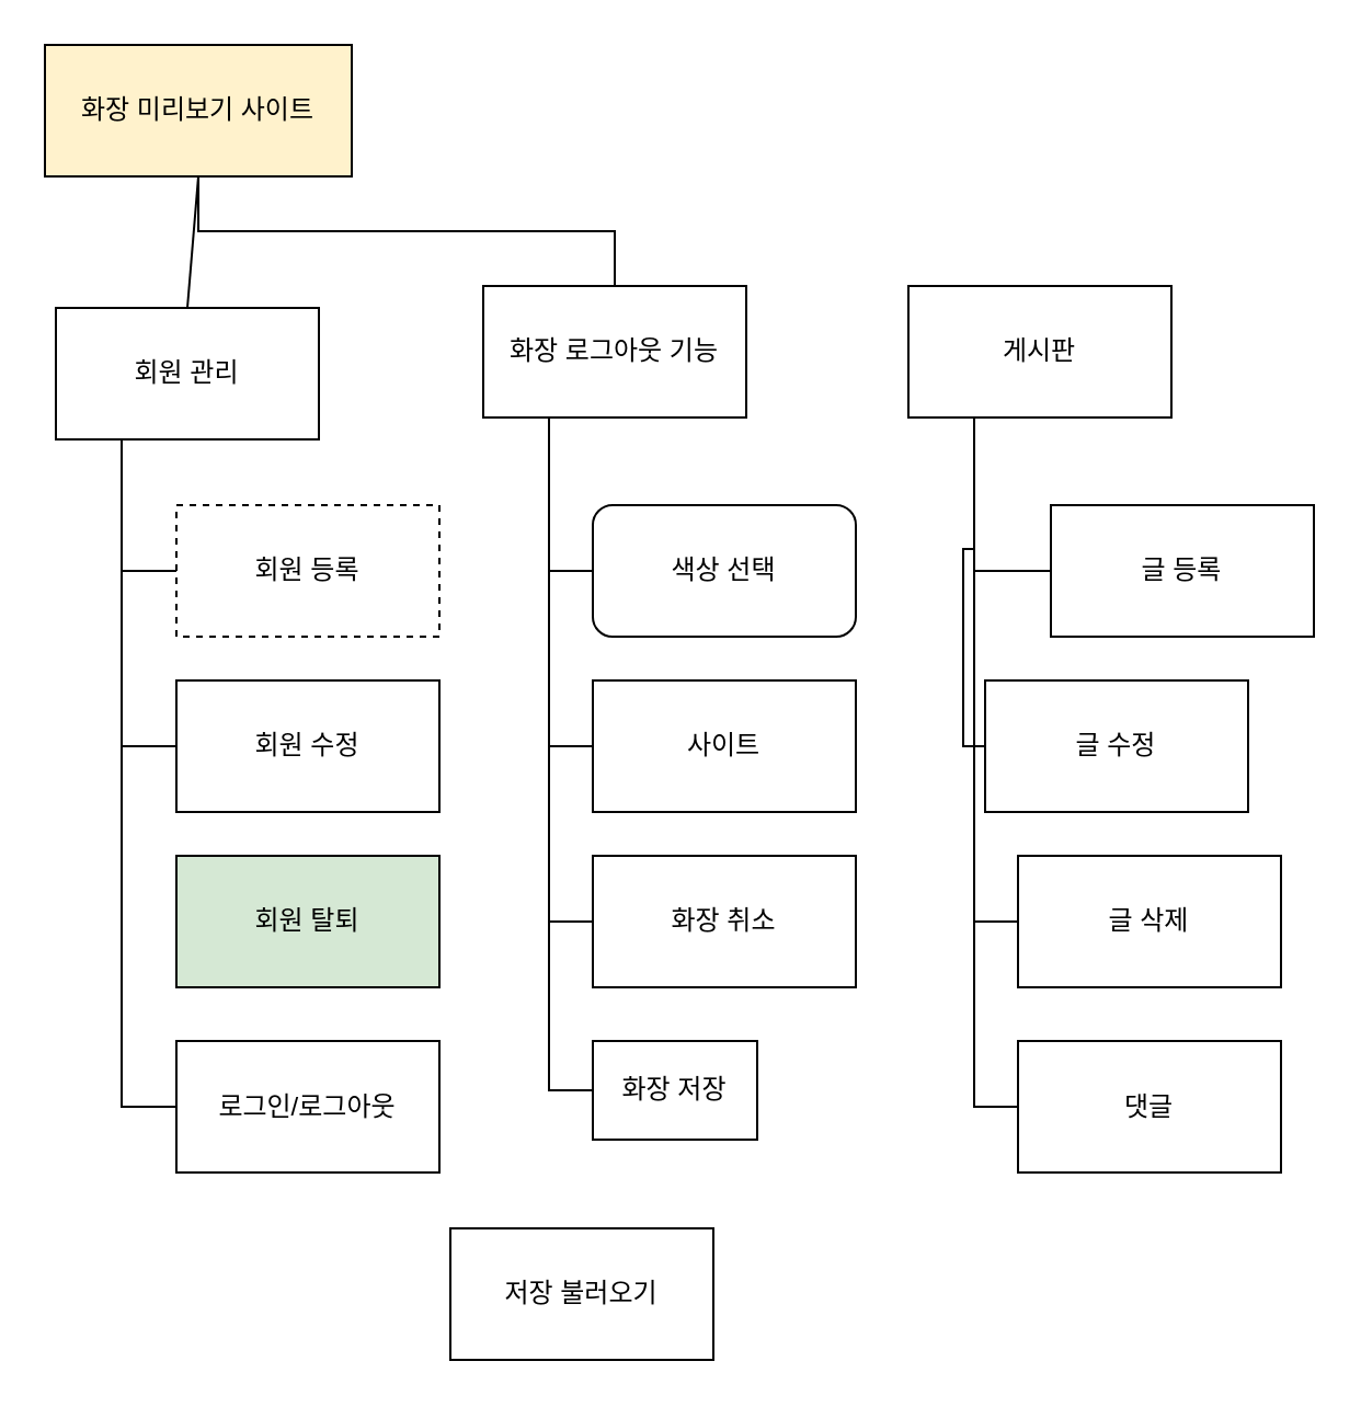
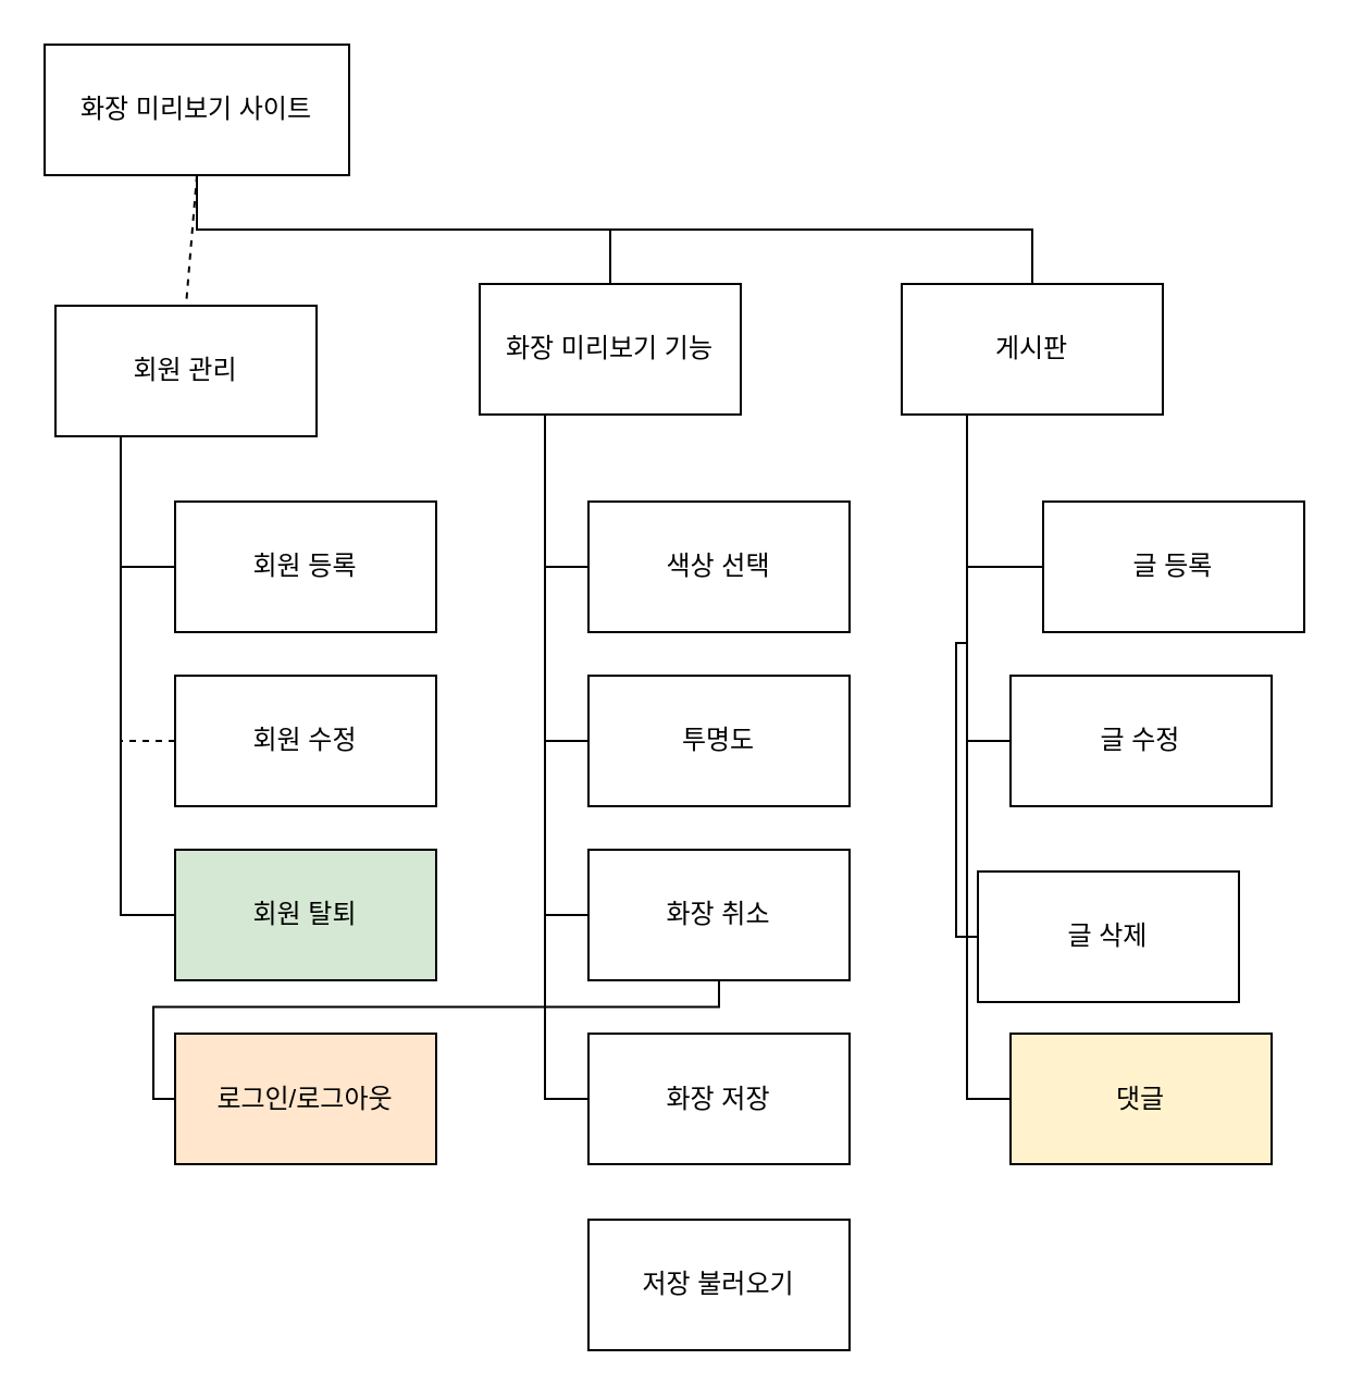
  <mxCell id="0" />
  <mxCell id="1" parent="0" />
- <mxCell id="2" value="&lt;font style=&quot;vertical-align: inherit;&quot;&gt;&lt;font style=&quot;vertical-align: inherit;&quot;&gt;화장 미리보기 사이트&lt;/font&gt;&lt;/font&gt;" style="rounded=0;whiteSpace=wrap;html=1;fillColor=#fff2cc;" vertex="1" parent="1"><mxGeometry x="20" y="20" width="140" height="60" as="geometry" /></mxCell>
+ <mxCell id="2" value="&lt;font style=&quot;vertical-align: inherit;&quot;&gt;&lt;font style=&quot;vertical-align: inherit;&quot;&gt;화장 미리보기 사이트&lt;/font&gt;&lt;/font&gt;" style="rounded=0;whiteSpace=wrap;html=1;" vertex="1" parent="1"><mxGeometry x="20" y="20" width="140" height="60" as="geometry" /></mxCell>
  <mxCell id="3" value="&lt;font style=&quot;vertical-align: inherit;&quot;&gt;&lt;font style=&quot;vertical-align: inherit;&quot;&gt;회원 관리&lt;/font&gt;&lt;/font&gt;" style="rounded=0;whiteSpace=wrap;html=1;" vertex="1" parent="1"><mxGeometry x="25" y="140" width="120" height="60" as="geometry" /></mxCell>
- <mxCell id="4" value="&lt;font style=&quot;vertical-align: inherit;&quot;&gt;&lt;font style=&quot;vertical-align: inherit;&quot;&gt;&lt;font style=&quot;vertical-align: inherit;&quot;&gt;&lt;font style=&quot;vertical-align: inherit;&quot;&gt;회원 등록&lt;/font&gt;&lt;/font&gt;&lt;/font&gt;&lt;/font&gt;" style="rounded=0;whiteSpace=wrap;html=1;dashed=1;" vertex="1" parent="1"><mxGeometry x="80" y="230" width="120" height="60" as="geometry" /></mxCell>
+ <mxCell id="4" value="&lt;font style=&quot;vertical-align: inherit;&quot;&gt;&lt;font style=&quot;vertical-align: inherit;&quot;&gt;&lt;font style=&quot;vertical-align: inherit;&quot;&gt;&lt;font style=&quot;vertical-align: inherit;&quot;&gt;회원 등록&lt;/font&gt;&lt;/font&gt;&lt;/font&gt;&lt;/font&gt;" style="rounded=0;whiteSpace=wrap;html=1;" vertex="1" parent="1"><mxGeometry x="80" y="230" width="120" height="60" as="geometry" /></mxCell>
  <mxCell id="5" value="&lt;font style=&quot;vertical-align: inherit;&quot;&gt;&lt;font style=&quot;vertical-align: inherit;&quot;&gt;&lt;font style=&quot;vertical-align: inherit;&quot;&gt;&lt;font style=&quot;vertical-align: inherit;&quot;&gt;&lt;font style=&quot;vertical-align: inherit;&quot;&gt;&lt;font style=&quot;vertical-align: inherit;&quot;&gt;회원 수정&lt;/font&gt;&lt;/font&gt;&lt;/font&gt;&lt;/font&gt;&lt;/font&gt;&lt;/font&gt;" style="rounded=0;whiteSpace=wrap;html=1;" vertex="1" parent="1"><mxGeometry x="80" y="310" width="120" height="60" as="geometry" /></mxCell>
  <mxCell id="6" value="&lt;font style=&quot;vertical-align: inherit;&quot;&gt;&lt;font style=&quot;vertical-align: inherit;&quot;&gt;&lt;font style=&quot;vertical-align: inherit;&quot;&gt;&lt;font style=&quot;vertical-align: inherit;&quot;&gt;&lt;font style=&quot;vertical-align: inherit;&quot;&gt;&lt;font style=&quot;vertical-align: inherit;&quot;&gt;&lt;font style=&quot;vertical-align: inherit;&quot;&gt;&lt;font style=&quot;vertical-align: inherit;&quot;&gt;회원 탈퇴&lt;/font&gt;&lt;/font&gt;&lt;/font&gt;&lt;/font&gt;&lt;/font&gt;&lt;/font&gt;&lt;/font&gt;&lt;/font&gt;" style="rounded=0;whiteSpace=wrap;html=1;fillColor=#d5e8d4;" vertex="1" parent="1"><mxGeometry x="80" y="390" width="120" height="60" as="geometry" /></mxCell>
- <mxCell id="7" value="&lt;font style=&quot;vertical-align: inherit;&quot;&gt;&lt;font style=&quot;vertical-align: inherit;&quot;&gt;로그인/로그아웃&lt;/font&gt;&lt;/font&gt;" style="rounded=0;whiteSpace=wrap;html=1;" vertex="1" parent="1"><mxGeometry x="80" y="474.5" width="120" height="60" as="geometry" /></mxCell>
- <mxCell id="8" value="화장 로그아웃 기능" style="rounded=0;whiteSpace=wrap;html=1;" vertex="1" parent="1"><mxGeometry x="220" y="130" width="120" height="60" as="geometry" /></mxCell>
- <mxCell id="9" value="&lt;font style=&quot;vertical-align: inherit;&quot;&gt;&lt;font style=&quot;vertical-align: inherit;&quot;&gt;&lt;font style=&quot;vertical-align: inherit;&quot;&gt;&lt;font style=&quot;vertical-align: inherit;&quot;&gt;색상 선택&lt;/font&gt;&lt;/font&gt;&lt;/font&gt;&lt;/font&gt;" style="whiteSpace=wrap;html=1;rounded=1;" vertex="1" parent="1"><mxGeometry x="270" y="230" width="120" height="60" as="geometry" /></mxCell>
- <mxCell id="10" value="&lt;font style=&quot;vertical-align: inherit;&quot;&gt;&lt;font style=&quot;vertical-align: inherit;&quot;&gt;&lt;font style=&quot;vertical-align: inherit;&quot;&gt;&lt;font style=&quot;vertical-align: inherit;&quot;&gt;&lt;font style=&quot;vertical-align: inherit;&quot;&gt;&lt;font style=&quot;vertical-align: inherit;&quot;&gt;사이트&lt;/font&gt;&lt;/font&gt;&lt;/font&gt;&lt;/font&gt;&lt;/font&gt;&lt;/font&gt;" style="rounded=0;whiteSpace=wrap;html=1;" vertex="1" parent="1"><mxGeometry x="270" y="310" width="120" height="60" as="geometry" /></mxCell>
+ <mxCell id="7" value="&lt;font style=&quot;vertical-align: inherit;&quot;&gt;&lt;font style=&quot;vertical-align: inherit;&quot;&gt;로그인/로그아웃&lt;/font&gt;&lt;/font&gt;" style="rounded=0;whiteSpace=wrap;html=1;fillColor=#ffe6cc;" vertex="1" parent="1"><mxGeometry x="80" y="474.5" width="120" height="60" as="geometry" /></mxCell>
+ <mxCell id="8" value="화장 미리보기 기능" style="rounded=0;whiteSpace=wrap;html=1;" vertex="1" parent="1"><mxGeometry x="220" y="130" width="120" height="60" as="geometry" /></mxCell>
+ <mxCell id="9" value="&lt;font style=&quot;vertical-align: inherit;&quot;&gt;&lt;font style=&quot;vertical-align: inherit;&quot;&gt;&lt;font style=&quot;vertical-align: inherit;&quot;&gt;&lt;font style=&quot;vertical-align: inherit;&quot;&gt;색상 선택&lt;/font&gt;&lt;/font&gt;&lt;/font&gt;&lt;/font&gt;" style="rounded=0;whiteSpace=wrap;html=1;" vertex="1" parent="1"><mxGeometry x="270" y="230" width="120" height="60" as="geometry" /></mxCell>
+ <mxCell id="10" value="&lt;font style=&quot;vertical-align: inherit;&quot;&gt;&lt;font style=&quot;vertical-align: inherit;&quot;&gt;&lt;font style=&quot;vertical-align: inherit;&quot;&gt;&lt;font style=&quot;vertical-align: inherit;&quot;&gt;&lt;font style=&quot;vertical-align: inherit;&quot;&gt;&lt;font style=&quot;vertical-align: inherit;&quot;&gt;투명도&lt;/font&gt;&lt;/font&gt;&lt;/font&gt;&lt;/font&gt;&lt;/font&gt;&lt;/font&gt;" style="rounded=0;whiteSpace=wrap;html=1;" vertex="1" parent="1"><mxGeometry x="270" y="310" width="120" height="60" as="geometry" /></mxCell>
  <mxCell id="11" value="&lt;font style=&quot;vertical-align: inherit;&quot;&gt;&lt;font style=&quot;vertical-align: inherit;&quot;&gt;&lt;font style=&quot;vertical-align: inherit;&quot;&gt;&lt;font style=&quot;vertical-align: inherit;&quot;&gt;&lt;font style=&quot;vertical-align: inherit;&quot;&gt;&lt;font style=&quot;vertical-align: inherit;&quot;&gt;&lt;font style=&quot;vertical-align: inherit;&quot;&gt;&lt;font style=&quot;vertical-align: inherit;&quot;&gt;화장 취소&lt;/font&gt;&lt;/font&gt;&lt;/font&gt;&lt;/font&gt;&lt;/font&gt;&lt;/font&gt;&lt;/font&gt;&lt;/font&gt;" style="rounded=0;whiteSpace=wrap;html=1;" vertex="1" parent="1"><mxGeometry x="270" y="390" width="120" height="60" as="geometry" /></mxCell>
- <mxCell id="12" value="&lt;font style=&quot;vertical-align: inherit;&quot;&gt;&lt;font style=&quot;vertical-align: inherit;&quot;&gt;화장 저장&lt;/font&gt;&lt;/font&gt;" style="rounded=0;whiteSpace=wrap;html=1;" vertex="1" parent="1"><mxGeometry x="270" y="474.5" width="75" height="45" as="geometry" /></mxCell>
+ <mxCell id="12" value="&lt;font style=&quot;vertical-align: inherit;&quot;&gt;&lt;font style=&quot;vertical-align: inherit;&quot;&gt;화장 저장&lt;/font&gt;&lt;/font&gt;" style="rounded=0;whiteSpace=wrap;html=1;" vertex="1" parent="1"><mxGeometry x="270" y="474.5" width="120" height="60" as="geometry" /></mxCell>
  <mxCell id="13" value="&lt;font style=&quot;vertical-align: inherit;&quot;&gt;&lt;font style=&quot;vertical-align: inherit;&quot;&gt;게시판&lt;/font&gt;&lt;/font&gt;" style="rounded=0;whiteSpace=wrap;html=1;" vertex="1" parent="1"><mxGeometry x="414" y="130" width="120" height="60" as="geometry" /></mxCell>
  <mxCell id="14" value="글 등록" style="rounded=0;whiteSpace=wrap;html=1;" vertex="1" parent="1"><mxGeometry x="479" y="230" width="120" height="60" as="geometry" /></mxCell>
- <mxCell id="15" value="&lt;font style=&quot;vertical-align: inherit;&quot;&gt;&lt;font style=&quot;vertical-align: inherit;&quot;&gt;&lt;font style=&quot;vertical-align: inherit;&quot;&gt;&lt;font style=&quot;vertical-align: inherit;&quot;&gt;&lt;font style=&quot;vertical-align: inherit;&quot;&gt;&lt;font style=&quot;vertical-align: inherit;&quot;&gt;글 수정&lt;/font&gt;&lt;/font&gt;&lt;/font&gt;&lt;/font&gt;&lt;/font&gt;&lt;/font&gt;" style="rounded=0;whiteSpace=wrap;html=1;" vertex="1" parent="1"><mxGeometry x="449" y="310" width="120" height="60" as="geometry" /></mxCell>
- <mxCell id="16" value="&lt;font style=&quot;vertical-align: inherit;&quot;&gt;&lt;font style=&quot;vertical-align: inherit;&quot;&gt;&lt;font style=&quot;vertical-align: inherit;&quot;&gt;&lt;font style=&quot;vertical-align: inherit;&quot;&gt;&lt;font style=&quot;vertical-align: inherit;&quot;&gt;&lt;font style=&quot;vertical-align: inherit;&quot;&gt;&lt;font style=&quot;vertical-align: inherit;&quot;&gt;&lt;font style=&quot;vertical-align: inherit;&quot;&gt;글 삭제&lt;/font&gt;&lt;/font&gt;&lt;/font&gt;&lt;/font&gt;&lt;/font&gt;&lt;/font&gt;&lt;/font&gt;&lt;/font&gt;" style="rounded=0;whiteSpace=wrap;html=1;" vertex="1" parent="1"><mxGeometry x="464" y="390" width="120" height="60" as="geometry" /></mxCell>
- <mxCell id="17" value="&lt;font style=&quot;vertical-align: inherit;&quot;&gt;&lt;font style=&quot;vertical-align: inherit;&quot;&gt;댓글&lt;/font&gt;&lt;/font&gt;" style="rounded=0;whiteSpace=wrap;html=1;" vertex="1" parent="1"><mxGeometry x="464" y="474.5" width="120" height="60" as="geometry" /></mxCell>
- <mxCell id="18" value="&lt;font style=&quot;vertical-align: inherit;&quot;&gt;&lt;font style=&quot;vertical-align: inherit;&quot;&gt;저장 불러오기&lt;/font&gt;&lt;/font&gt;" style="rounded=0;whiteSpace=wrap;html=1;" vertex="1" parent="1"><mxGeometry x="205" y="560" width="120" height="60" as="geometry" /></mxCell>
- <mxCell id="19" value="" style="endArrow=none;html=1;rounded=0;entryX=0.25;entryY=1;entryDx=0;entryDy=0;exitX=0;exitY=0.5;exitDx=0;exitDy=0;edgeStyle=orthogonalEdgeStyle;" edge="1" parent="1" source="7" target="3"><mxGeometry width="50" height="50" relative="1" as="geometry"><mxPoint x="420" y="480" as="sourcePoint" /><mxPoint x="50" y="220" as="targetPoint" /></mxGeometry></mxCell>
+ <mxCell id="15" value="&lt;font style=&quot;vertical-align: inherit;&quot;&gt;&lt;font style=&quot;vertical-align: inherit;&quot;&gt;&lt;font style=&quot;vertical-align: inherit;&quot;&gt;&lt;font style=&quot;vertical-align: inherit;&quot;&gt;&lt;font style=&quot;vertical-align: inherit;&quot;&gt;&lt;font style=&quot;vertical-align: inherit;&quot;&gt;글 수정&lt;/font&gt;&lt;/font&gt;&lt;/font&gt;&lt;/font&gt;&lt;/font&gt;&lt;/font&gt;" style="rounded=0;whiteSpace=wrap;html=1;" vertex="1" parent="1"><mxGeometry x="464" y="310" width="120" height="60" as="geometry" /></mxCell>
+ <mxCell id="16" value="&lt;font style=&quot;vertical-align: inherit;&quot;&gt;&lt;font style=&quot;vertical-align: inherit;&quot;&gt;&lt;font style=&quot;vertical-align: inherit;&quot;&gt;&lt;font style=&quot;vertical-align: inherit;&quot;&gt;&lt;font style=&quot;vertical-align: inherit;&quot;&gt;&lt;font style=&quot;vertical-align: inherit;&quot;&gt;&lt;font style=&quot;vertical-align: inherit;&quot;&gt;&lt;font style=&quot;vertical-align: inherit;&quot;&gt;글 삭제&lt;/font&gt;&lt;/font&gt;&lt;/font&gt;&lt;/font&gt;&lt;/font&gt;&lt;/font&gt;&lt;/font&gt;&lt;/font&gt;" style="rounded=0;whiteSpace=wrap;html=1;" vertex="1" parent="1"><mxGeometry x="449" y="400" width="120" height="60" as="geometry" /></mxCell>
+ <mxCell id="17" value="&lt;font style=&quot;vertical-align: inherit;&quot;&gt;&lt;font style=&quot;vertical-align: inherit;&quot;&gt;댓글&lt;/font&gt;&lt;/font&gt;" style="rounded=0;whiteSpace=wrap;html=1;fillColor=#fff2cc;" vertex="1" parent="1"><mxGeometry x="464" y="474.5" width="120" height="60" as="geometry" /></mxCell>
+ <mxCell id="18" value="&lt;font style=&quot;vertical-align: inherit;&quot;&gt;&lt;font style=&quot;vertical-align: inherit;&quot;&gt;저장 불러오기&lt;/font&gt;&lt;/font&gt;" style="rounded=0;whiteSpace=wrap;html=1;" vertex="1" parent="1"><mxGeometry x="270" y="560" width="120" height="60" as="geometry" /></mxCell>
+ <mxCell id="19" value="" style="endArrow=none;html=1;rounded=0;exitX=0;exitY=0.5;exitDx=0;exitDy=0;edgeStyle=orthogonalEdgeStyle;" edge="1" parent="1" source="7" target="11"><mxGeometry width="50" height="50" relative="1" as="geometry"><mxPoint x="420" y="480" as="sourcePoint" /><mxPoint x="50" y="220" as="targetPoint" /></mxGeometry></mxCell>
  <mxCell id="20" value="" style="endArrow=none;html=1;rounded=0;entryX=0.25;entryY=1;entryDx=0;entryDy=0;exitX=0;exitY=0.5;exitDx=0;exitDy=0;edgeStyle=orthogonalEdgeStyle;" edge="1" parent="1" source="17" target="13"><mxGeometry width="50" height="50" relative="1" as="geometry"><mxPoint x="260" y="370" as="sourcePoint" /><mxPoint x="310" y="320" as="targetPoint" /></mxGeometry></mxCell>
- <mxCell id="21" value="" style="endArrow=none;html=1;rounded=0;entryX=0.5;entryY=0;entryDx=0;entryDy=0;exitX=0.5;exitY=1;exitDx=0;exitDy=0;" edge="1" parent="1" source="2" target="3"><mxGeometry width="50" height="50" relative="1" as="geometry"><mxPoint x="250" y="260" as="sourcePoint" /><mxPoint x="300" y="210" as="targetPoint" /></mxGeometry></mxCell>
+ <mxCell id="21" value="" style="endArrow=none;html=1;rounded=0;entryX=0.5;entryY=0;entryDx=0;entryDy=0;exitX=0.5;exitY=1;exitDx=0;exitDy=0;dashed=1;" edge="1" parent="1" source="2" target="3"><mxGeometry width="50" height="50" relative="1" as="geometry"><mxPoint x="250" y="260" as="sourcePoint" /><mxPoint x="300" y="210" as="targetPoint" /></mxGeometry></mxCell>
  <mxCell id="22" value="" style="endArrow=none;html=1;rounded=0;entryX=0.5;entryY=1;entryDx=0;entryDy=0;exitX=0.5;exitY=0;exitDx=0;exitDy=0;edgeStyle=orthogonalEdgeStyle;" edge="1" parent="1" source="8" target="2"><mxGeometry width="50" height="50" relative="1" as="geometry"><mxPoint x="200" y="230" as="sourcePoint" /><mxPoint x="250" y="180" as="targetPoint" /></mxGeometry></mxCell>
- <mxCell id="25" value="" style="endArrow=none;html=1;rounded=0;exitX=0.25;exitY=1;exitDx=0;exitDy=0;entryX=0;entryY=0.5;entryDx=0;entryDy=0;edgeStyle=orthogonalEdgeStyle;" edge="1" parent="1" source="3" target="5"><mxGeometry width="50" height="50" relative="1" as="geometry"><mxPoint x="200" y="370" as="sourcePoint" /><mxPoint x="250" y="320" as="targetPoint" /></mxGeometry></mxCell>
+ <mxCell id="23" value="" style="endArrow=none;html=1;rounded=0;exitX=0.5;exitY=1;exitDx=0;exitDy=0;entryX=0.5;entryY=0;entryDx=0;entryDy=0;edgeStyle=orthogonalEdgeStyle;" edge="1" parent="1" source="2" target="13"><mxGeometry width="50" height="50" relative="1" as="geometry"><mxPoint x="200" y="230" as="sourcePoint" /><mxPoint x="250" y="180" as="targetPoint" /></mxGeometry></mxCell>
+ <mxCell id="24" value="" style="endArrow=none;html=1;rounded=0;entryX=0.25;entryY=1;entryDx=0;entryDy=0;exitX=0;exitY=0.5;exitDx=0;exitDy=0;edgeStyle=orthogonalEdgeStyle;" edge="1" parent="1" source="6" target="3"><mxGeometry width="50" height="50" relative="1" as="geometry"><mxPoint x="200" y="370" as="sourcePoint" /><mxPoint x="250" y="320" as="targetPoint" /></mxGeometry></mxCell>
+ <mxCell id="25" value="" style="endArrow=none;html=1;rounded=0;exitX=0.25;exitY=1;exitDx=0;exitDy=0;entryX=0;entryY=0.5;entryDx=0;entryDy=0;edgeStyle=orthogonalEdgeStyle;dashed=1;" edge="1" parent="1" source="3" target="5"><mxGeometry width="50" height="50" relative="1" as="geometry"><mxPoint x="200" y="370" as="sourcePoint" /><mxPoint x="250" y="320" as="targetPoint" /></mxGeometry></mxCell>
  <mxCell id="26" value="" style="endArrow=none;html=1;rounded=0;exitX=0.25;exitY=1;exitDx=0;exitDy=0;entryX=0;entryY=0.5;entryDx=0;entryDy=0;edgeStyle=orthogonalEdgeStyle;" edge="1" parent="1" source="3" target="4"><mxGeometry width="50" height="50" relative="1" as="geometry"><mxPoint x="200" y="370" as="sourcePoint" /><mxPoint x="250" y="320" as="targetPoint" /></mxGeometry></mxCell>
  <mxCell id="27" value="" style="endArrow=none;html=1;rounded=0;entryX=0;entryY=0.5;entryDx=0;entryDy=0;exitX=0.25;exitY=1;exitDx=0;exitDy=0;edgeStyle=orthogonalEdgeStyle;" edge="1" parent="1" source="8" target="12"><mxGeometry width="50" height="50" relative="1" as="geometry"><mxPoint x="200" y="440" as="sourcePoint" /><mxPoint x="250" y="390" as="targetPoint" /></mxGeometry></mxCell>
  <mxCell id="28" value="" style="endArrow=none;html=1;rounded=0;entryX=0;entryY=0.5;entryDx=0;entryDy=0;exitX=0.25;exitY=1;exitDx=0;exitDy=0;edgeStyle=orthogonalEdgeStyle;" edge="1" parent="1" source="8" target="11"><mxGeometry width="50" height="50" relative="1" as="geometry"><mxPoint x="200" y="370" as="sourcePoint" /><mxPoint x="250" y="320" as="targetPoint" /></mxGeometry></mxCell>
  <mxCell id="29" value="" style="endArrow=none;html=1;rounded=0;entryX=0;entryY=0.5;entryDx=0;entryDy=0;exitX=0.25;exitY=1;exitDx=0;exitDy=0;edgeStyle=orthogonalEdgeStyle;" edge="1" parent="1" source="8" target="10"><mxGeometry width="50" height="50" relative="1" as="geometry"><mxPoint x="200" y="370" as="sourcePoint" /><mxPoint x="250" y="320" as="targetPoint" /></mxGeometry></mxCell>
  <mxCell id="30" value="" style="endArrow=none;html=1;rounded=0;entryX=0;entryY=0.5;entryDx=0;entryDy=0;exitX=0.25;exitY=1;exitDx=0;exitDy=0;edgeStyle=orthogonalEdgeStyle;" edge="1" parent="1" source="8" target="9"><mxGeometry width="50" height="50" relative="1" as="geometry"><mxPoint x="200" y="370" as="sourcePoint" /><mxPoint x="250" y="320" as="targetPoint" /></mxGeometry></mxCell>
  <mxCell id="31" value="" style="endArrow=none;html=1;rounded=0;entryX=0;entryY=0.5;entryDx=0;entryDy=0;exitX=0.25;exitY=1;exitDx=0;exitDy=0;edgeStyle=orthogonalEdgeStyle;" edge="1" parent="1" source="13" target="16"><mxGeometry width="50" height="50" relative="1" as="geometry"><mxPoint x="200" y="370" as="sourcePoint" /><mxPoint x="250" y="320" as="targetPoint" /></mxGeometry></mxCell>
  <mxCell id="32" value="" style="endArrow=none;html=1;rounded=0;entryX=0;entryY=0.5;entryDx=0;entryDy=0;exitX=0.25;exitY=1;exitDx=0;exitDy=0;edgeStyle=orthogonalEdgeStyle;" edge="1" parent="1" source="13" target="15"><mxGeometry width="50" height="50" relative="1" as="geometry"><mxPoint x="200" y="370" as="sourcePoint" /><mxPoint x="250" y="320" as="targetPoint" /></mxGeometry></mxCell>
  <mxCell id="33" value="" style="endArrow=none;html=1;rounded=0;exitX=0;exitY=0.5;exitDx=0;exitDy=0;entryX=0.25;entryY=1;entryDx=0;entryDy=0;edgeStyle=orthogonalEdgeStyle;" edge="1" parent="1" source="14" target="13"><mxGeometry width="50" height="50" relative="1" as="geometry"><mxPoint x="200" y="370" as="sourcePoint" /><mxPoint x="250" y="320" as="targetPoint" /></mxGeometry></mxCell>
